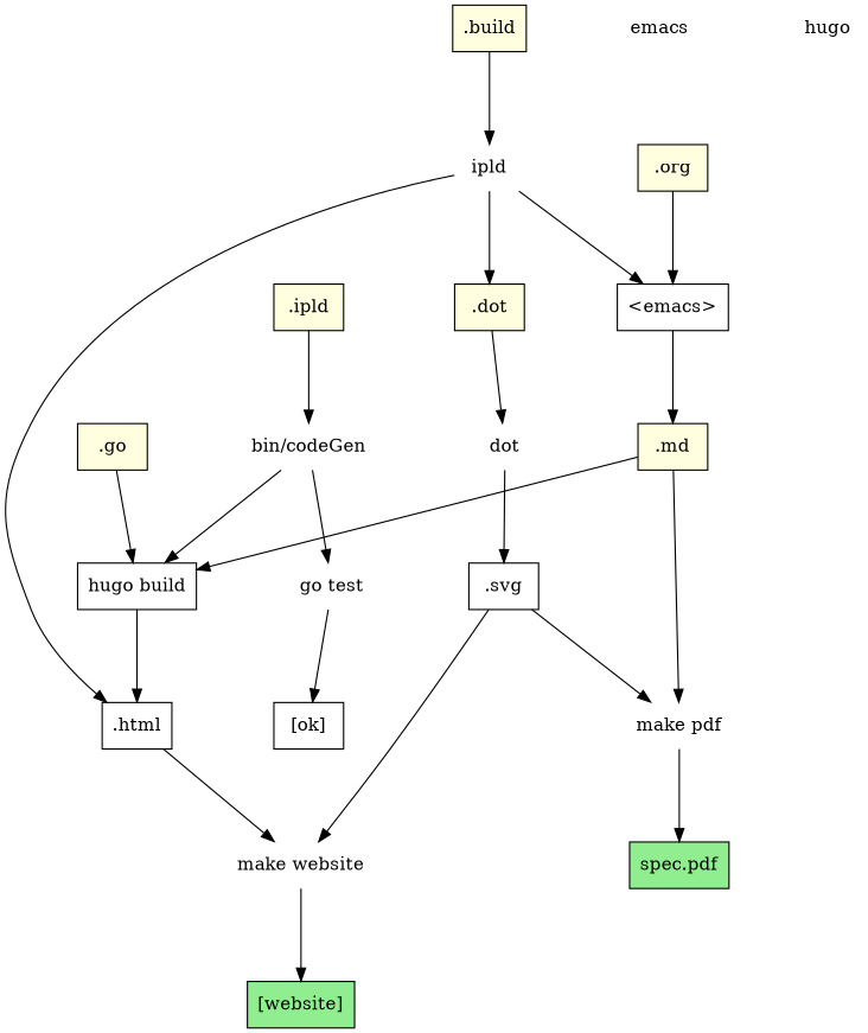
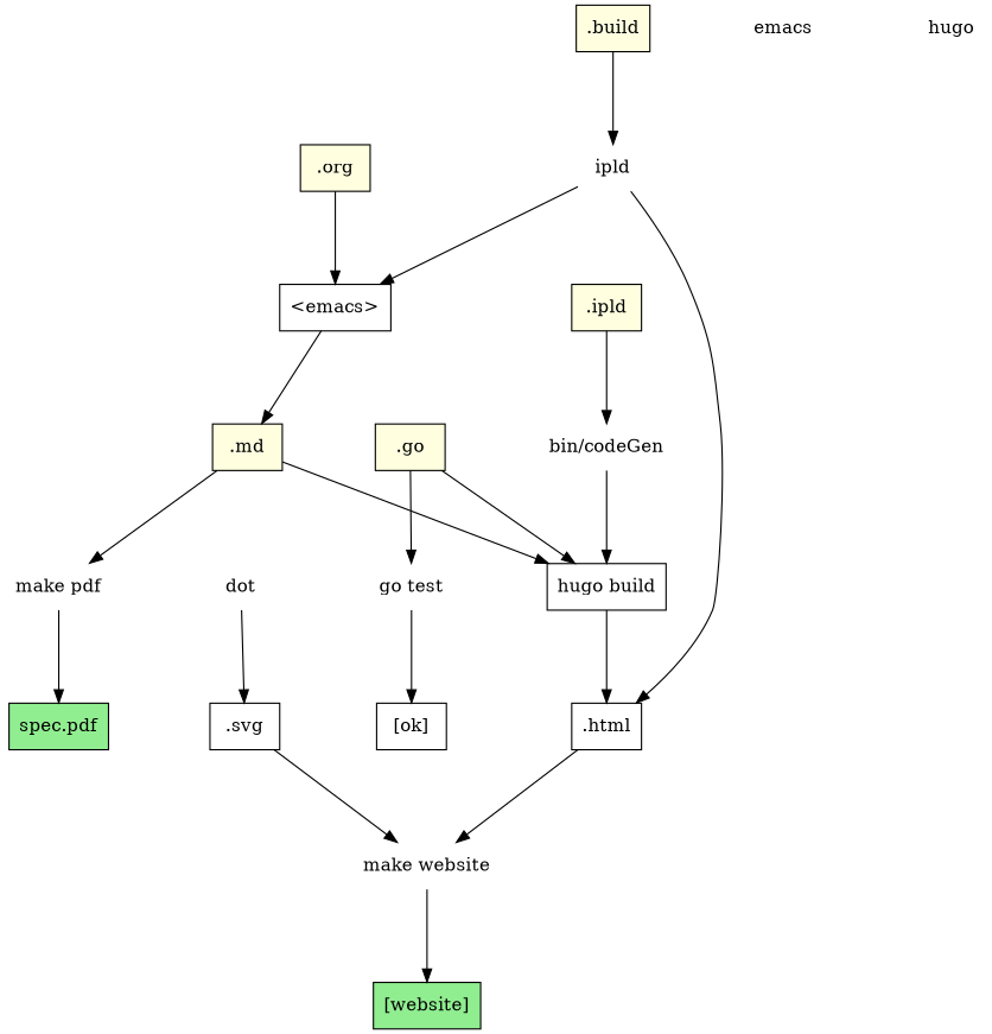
  strict digraph {
    nodesep=1
    ranksep=1
    node [shape=box]
    ".md" [fillcolor=lightyellow style=filled]
    ".ipld" [fillcolor=lightyellow style=filled]
    ".go" [fillcolor=lightyellow style=filled]
    n4 [fillcolor=lightyellow label=".build" style=filled]
    ".org" [fillcolor=lightyellow style=filled]
-   ".dot" [fillcolor=lightyellow style=filled]
    "[website]" [fillcolor=lightgreen style=filled]
    "spec.pdf" [fillcolor=lightgreen style=filled]
    emacs [shape=none]
    dot [shape=none]
    n11 [label=ipld shape=none]
    "bin/codeGen" [shape=none]
    hugo [shape=none]
    "go test" [shape=none]
    "make website" [shape=none]
    "make pdf" [shape=none]
    "hugo build"
    "<emacs>"
    ".svg"
    ".html"
    "[ok]"
    subgraph sub_1 {
      ".md"
      ".ipld"
      ".go"
      n4
      ".org"
-     ".dot"
    }
    subgraph sub_2 {
      "[website]"
      "spec.pdf"
    }
    subgraph sub_3 {
      emacs
      dot
      n11
      "bin/codeGen"
      hugo
      "go test"
      "make website"
      "make pdf"
    }
    ".md" -> "make pdf"
    ".md" -> "hugo build"
    ".ipld" -> "bin/codeGen"
-   "bin/codeGen" -> "go test"
+   ".go" -> "go test"
    ".go" -> "hugo build"
    n4 -> n11
    ".org" -> "<emacs>"
-   ".dot" -> dot
    dot -> ".svg"
-   n11 -> ".dot"
    n11 -> "<emacs>"
    n11 -> ".html"
    "bin/codeGen" -> "hugo build"
    "go test" -> "[ok]"
    "make website" -> "[website]"
    "make pdf" -> "spec.pdf"
    "hugo build" -> ".html"
    "<emacs>" -> ".md"
    ".svg" -> "make website"
-   ".svg" -> "make pdf"
    ".html" -> "make website"
  }
